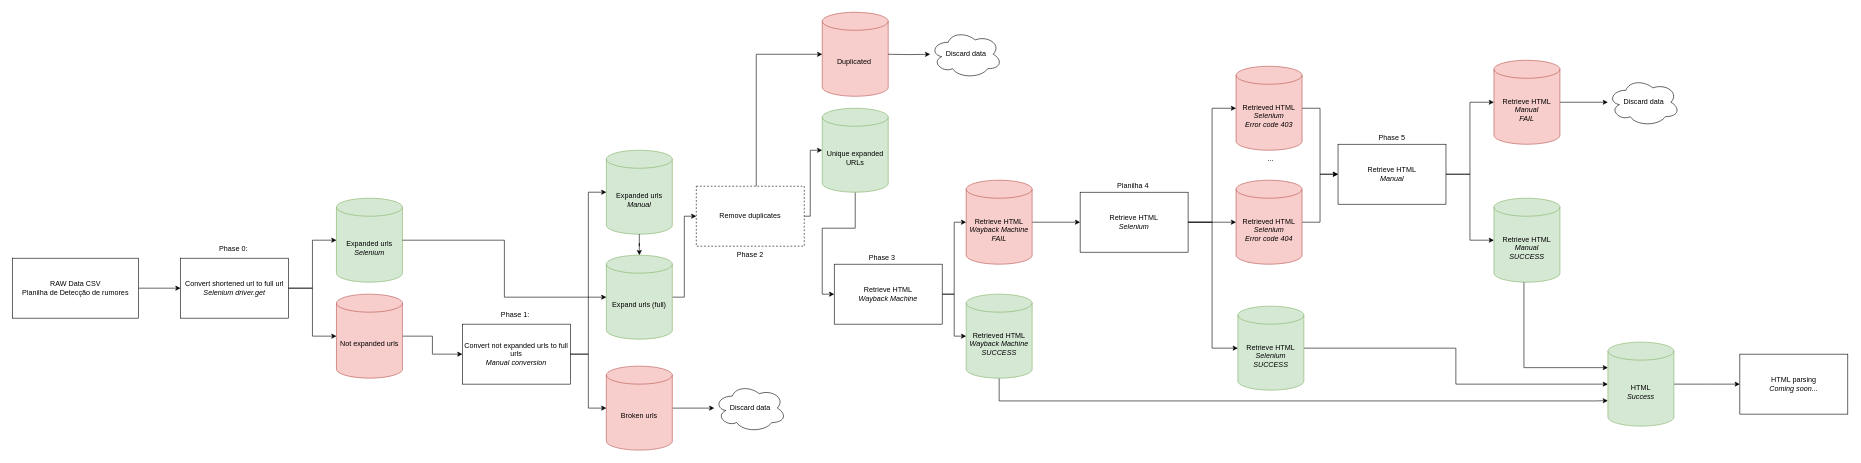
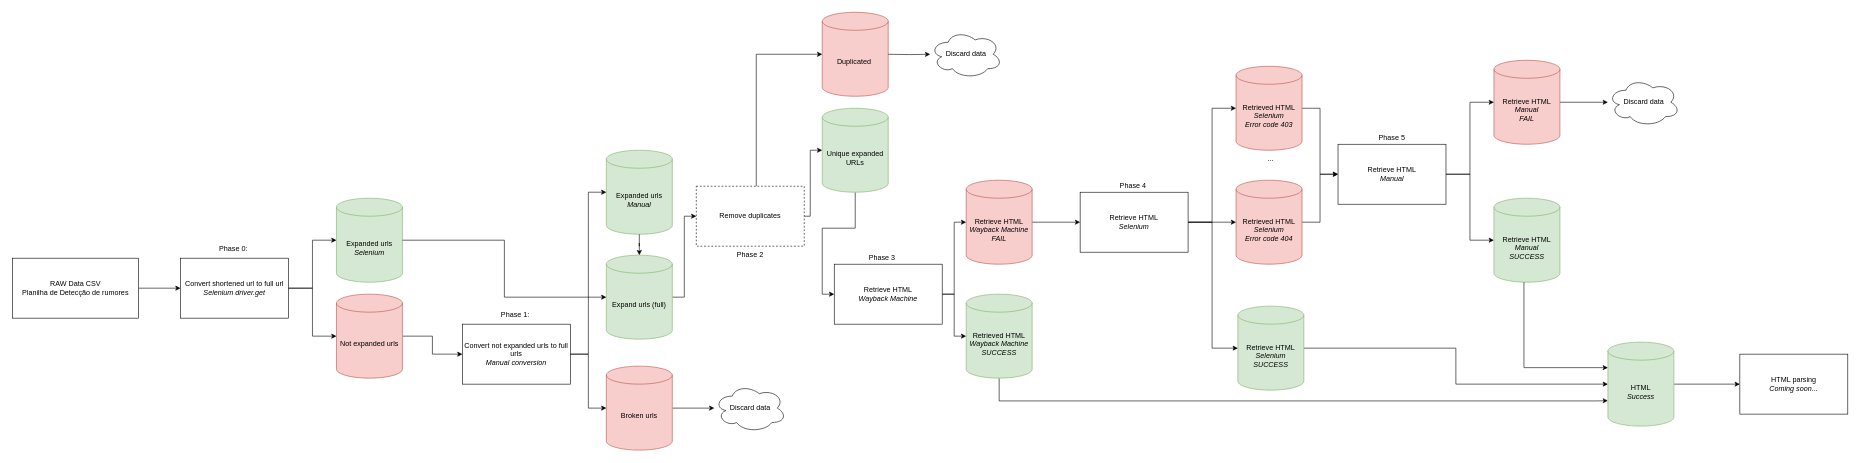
  <mxCell id="0" />
  <mxCell id="1" parent="0" />
  <mxCell id="2" style="edgeStyle=orthogonalEdgeStyle;rounded=0;orthogonalLoop=1;jettySize=auto;html=1;entryX=0;entryY=0.5;entryDx=0;entryDy=0;" edge="1" parent="1" source="3" target="4"><mxGeometry relative="1" as="geometry" /></mxCell>
  <mxCell id="3" value="RAW Data CSV&lt;div&gt;Planilha de Detecção de rumores&lt;/div&gt;" style="rounded=0;whiteSpace=wrap;html=1;" vertex="1" parent="1"><mxGeometry y="430" width="210" height="100" as="geometry" x="20" /></mxCell>
  <mxCell id="4" value="Convert shortened url to full url&lt;div&gt;&lt;i&gt;Selenium driver.get&lt;/i&gt;&lt;/div&gt;" style="rounded=0;whiteSpace=wrap;html=1;" vertex="1" parent="1"><mxGeometry x="300" y="430" width="180" height="100" as="geometry" /></mxCell>
  <mxCell id="5" value="Phase 0:&amp;nbsp;" style="text;html=1;align=center;verticalAlign=middle;whiteSpace=wrap;rounded=0;" vertex="1" parent="1"><mxGeometry x="300" y="400" width="180" height="30" as="geometry" /></mxCell>
  <mxCell id="6" value="Expanded urls&lt;div&gt;&lt;i&gt;Selenium&lt;/i&gt;&lt;/div&gt;" style="shape=cylinder3;whiteSpace=wrap;html=1;boundedLbl=1;backgroundOutline=1;size=15;fillColor=#d5e8d4;strokeColor=#82b366;" vertex="1" parent="1"><mxGeometry x="560" y="330" width="110" height="140" as="geometry" /></mxCell>
  <mxCell id="7" style="edgeStyle=orthogonalEdgeStyle;rounded=0;orthogonalLoop=1;jettySize=auto;html=1;" edge="1" parent="1" source="8" target="11"><mxGeometry relative="1" as="geometry" /></mxCell>
  <mxCell id="8" value="Not expanded urls" style="shape=cylinder3;whiteSpace=wrap;html=1;boundedLbl=1;backgroundOutline=1;size=15;fillColor=#f8cecc;strokeColor=#b85450;" vertex="1" parent="1"><mxGeometry x="560" y="490" width="110" height="140" as="geometry" /></mxCell>
  <mxCell id="9" style="edgeStyle=orthogonalEdgeStyle;rounded=0;orthogonalLoop=1;jettySize=auto;html=1;entryX=0;entryY=0.5;entryDx=0;entryDy=0;entryPerimeter=0;" edge="1" parent="1" source="4" target="6"><mxGeometry relative="1" as="geometry" /></mxCell>
  <mxCell id="10" style="edgeStyle=orthogonalEdgeStyle;rounded=0;orthogonalLoop=1;jettySize=auto;html=1;entryX=0;entryY=0.5;entryDx=0;entryDy=0;entryPerimeter=0;" edge="1" parent="1" source="4" target="8"><mxGeometry relative="1" as="geometry" /></mxCell>
  <mxCell id="11" value="Convert not expanded urls to full urls&lt;div&gt;&lt;i&gt;Manual conversion&lt;/i&gt;&lt;/div&gt;" style="rounded=0;whiteSpace=wrap;html=1;" vertex="1" parent="1"><mxGeometry x="770" y="540" width="180" height="100" as="geometry" /></mxCell>
  <mxCell id="12" value="Phase 1:&amp;nbsp;" style="text;html=1;align=center;verticalAlign=middle;whiteSpace=wrap;rounded=0;" vertex="1" parent="1"><mxGeometry x="770" y="510" width="180" height="30" as="geometry" /></mxCell>
  <mxCell id="13" style="edgeStyle=orthogonalEdgeStyle;rounded=0;orthogonalLoop=1;jettySize=auto;html=1;" edge="1" parent="1" source="14" target="16"><mxGeometry relative="1" as="geometry"><mxPoint x="1220" y="420" as="targetPoint" /></mxGeometry></mxCell>
  <mxCell id="14" value="Broken urls" style="shape=cylinder3;whiteSpace=wrap;html=1;boundedLbl=1;backgroundOutline=1;size=15;fillColor=#f8cecc;strokeColor=#b85450;" vertex="1" parent="1"><mxGeometry x="1010" y="610" width="110" height="140" as="geometry" /></mxCell>
  <mxCell id="15" style="edgeStyle=orthogonalEdgeStyle;rounded=0;orthogonalLoop=1;jettySize=auto;html=1;entryX=0;entryY=0.5;entryDx=0;entryDy=0;entryPerimeter=0;" edge="1" parent="1" source="11" target="14"><mxGeometry relative="1" as="geometry" /></mxCell>
  <mxCell id="16" value="Discard data" style="ellipse;shape=cloud;whiteSpace=wrap;html=1;" vertex="1" parent="1"><mxGeometry x="1190" y="640" width="120" height="80" as="geometry" /></mxCell>
  <mxCell id="17" value="Expanded urls&lt;div&gt;&lt;i&gt;Manual&lt;/i&gt;&lt;/div&gt;" style="shape=cylinder3;whiteSpace=wrap;html=1;boundedLbl=1;backgroundOutline=1;size=15;fillColor=#d5e8d4;strokeColor=#82b366;" vertex="1" parent="1"><mxGeometry x="1010" y="250" width="110" height="140" as="geometry" /></mxCell>
  <mxCell id="18" style="edgeStyle=orthogonalEdgeStyle;rounded=0;orthogonalLoop=1;jettySize=auto;html=1;entryX=0;entryY=0.5;entryDx=0;entryDy=0;" edge="1" parent="1" source="19" target="55"><mxGeometry relative="1" as="geometry" /></mxCell>
  <mxCell id="19" value="Expand urls (full)" style="shape=cylinder3;whiteSpace=wrap;html=1;boundedLbl=1;backgroundOutline=1;size=15;fillColor=#d5e8d4;strokeColor=#82b366;" vertex="1" parent="1"><mxGeometry x="1010" y="425" width="110" height="140" as="geometry" /></mxCell>
  <mxCell id="20" style="edgeStyle=orthogonalEdgeStyle;rounded=0;orthogonalLoop=1;jettySize=auto;html=1;entryX=0.5;entryY=0;entryDx=0;entryDy=0;entryPerimeter=0;" edge="1" parent="1" source="17" target="19"><mxGeometry relative="1" as="geometry" /></mxCell>
  <mxCell id="21" style="edgeStyle=orthogonalEdgeStyle;rounded=0;orthogonalLoop=1;jettySize=auto;html=1;entryX=0;entryY=0.5;entryDx=0;entryDy=0;entryPerimeter=0;" edge="1" parent="1" source="6" target="19"><mxGeometry relative="1" as="geometry" /></mxCell>
  <mxCell id="22" style="edgeStyle=orthogonalEdgeStyle;rounded=0;orthogonalLoop=1;jettySize=auto;html=1;entryX=0;entryY=0.5;entryDx=0;entryDy=0;entryPerimeter=0;" edge="1" parent="1" source="11" target="17"><mxGeometry relative="1" as="geometry" /></mxCell>
  <mxCell id="23" style="edgeStyle=orthogonalEdgeStyle;rounded=0;orthogonalLoop=1;jettySize=auto;html=1;" edge="1" parent="1" source="25" target="30"><mxGeometry relative="1" as="geometry" /></mxCell>
  <mxCell id="24" style="edgeStyle=orthogonalEdgeStyle;rounded=0;orthogonalLoop=1;jettySize=auto;html=1;" edge="1" parent="1" source="25" target="28"><mxGeometry relative="1" as="geometry" /></mxCell>
  <mxCell id="25" value="Retrieve HTML&lt;div&gt;&lt;i&gt;Wayback Machine&lt;/i&gt;&lt;/div&gt;" style="rounded=0;whiteSpace=wrap;html=1;" vertex="1" parent="1"><mxGeometry x="1390" y="440" width="180" height="100" as="geometry" /></mxCell>
  <mxCell id="26" value="Phase 3" style="text;html=1;align=center;verticalAlign=middle;whiteSpace=wrap;rounded=0;" vertex="1" parent="1"><mxGeometry x="1380" y="420" width="180" height="20" as="geometry" /></mxCell>
  <mxCell id="27" style="edgeStyle=orthogonalEdgeStyle;rounded=0;orthogonalLoop=1;jettySize=auto;html=1;" edge="1" parent="1" source="28" target="32"><mxGeometry relative="1" as="geometry" /></mxCell>
  <mxCell id="28" value="Retrieve HTML&lt;div&gt;&lt;i&gt;Wayback Machine&lt;/i&gt;&lt;/div&gt;&lt;div&gt;&lt;i&gt;FAIL&lt;/i&gt;&lt;/div&gt;" style="shape=cylinder3;whiteSpace=wrap;html=1;boundedLbl=1;backgroundOutline=1;size=15;fillColor=#f8cecc;strokeColor=#b85450;" vertex="1" parent="1"><mxGeometry x="1610" y="300" width="110" height="140" as="geometry" /></mxCell>
  <mxCell id="29" style="edgeStyle=orthogonalEdgeStyle;rounded=0;orthogonalLoop=1;jettySize=auto;html=1;entryX=0;entryY=0;entryDx=0;entryDy=97.5;entryPerimeter=0;" edge="1" parent="1" source="30" target="52"><mxGeometry relative="1" as="geometry"><Array as="points"><mxPoint x="1665" y="668" /><mxPoint x="2660" y="668" /></Array></mxGeometry></mxCell>
  <mxCell id="30" value="Retrieved HTML&lt;div&gt;&lt;i&gt;Wayback Machine&lt;/i&gt;&lt;/div&gt;&lt;div&gt;&lt;i&gt;SUCCESS&lt;/i&gt;&lt;/div&gt;" style="shape=cylinder3;whiteSpace=wrap;html=1;boundedLbl=1;backgroundOutline=1;size=15;fillColor=#d5e8d4;strokeColor=#82b366;" vertex="1" parent="1"><mxGeometry x="1610" y="490" width="110" height="140" as="geometry" /></mxCell>
  <mxCell id="31" style="edgeStyle=orthogonalEdgeStyle;rounded=0;orthogonalLoop=1;jettySize=auto;html=1;" edge="1" parent="1" source="32" target="36"><mxGeometry relative="1" as="geometry" /></mxCell>
  <mxCell id="32" value="Retrieve HTML&lt;div&gt;&lt;i&gt;Selenium&lt;/i&gt;&lt;/div&gt;" style="rounded=0;whiteSpace=wrap;html=1;" vertex="1" parent="1"><mxGeometry x="1800" y="320" width="180" height="100" as="geometry" /></mxCell>
  <mxCell id="33" style="edgeStyle=orthogonalEdgeStyle;rounded=0;orthogonalLoop=1;jettySize=auto;html=1;" edge="1" parent="1" source="34" target="41"><mxGeometry relative="1" as="geometry" /></mxCell>
  <mxCell id="34" value="Retrieved HTML&lt;div&gt;&lt;i&gt;Selenium&lt;/i&gt;&lt;br&gt;&lt;div&gt;&lt;i&gt;Error code 403&lt;/i&gt;&lt;/div&gt;&lt;/div&gt;" style="shape=cylinder3;whiteSpace=wrap;html=1;boundedLbl=1;backgroundOutline=1;size=15;fillColor=#f8cecc;strokeColor=#b85450;" vertex="1" parent="1"><mxGeometry x="2060" y="110" width="110" height="140" as="geometry" /></mxCell>
  <mxCell id="35" style="edgeStyle=orthogonalEdgeStyle;rounded=0;orthogonalLoop=1;jettySize=auto;html=1;" edge="1" parent="1" source="36" target="41"><mxGeometry relative="1" as="geometry" /></mxCell>
  <mxCell id="36" value="Retrieved HTML&lt;div&gt;&lt;i&gt;Selenium&lt;/i&gt;&lt;br&gt;&lt;div&gt;&lt;i&gt;Error code 404&lt;/i&gt;&lt;/div&gt;&lt;/div&gt;" style="shape=cylinder3;whiteSpace=wrap;html=1;boundedLbl=1;backgroundOutline=1;size=15;fillColor=#f8cecc;strokeColor=#b85450;" vertex="1" parent="1"><mxGeometry x="2060" y="300" width="110" height="140" as="geometry" /></mxCell>
  <mxCell id="37" value="..." style="text;html=1;align=center;verticalAlign=middle;whiteSpace=wrap;rounded=0;" vertex="1" parent="1"><mxGeometry x="2088" y="250" width="60" height="30" as="geometry" /></mxCell>
- <mxCell id="38" value="Planilha 4&amp;nbsp;" style="text;html=1;align=center;verticalAlign=middle;whiteSpace=wrap;rounded=0;" vertex="1" parent="1"><mxGeometry x="1800" y="300" width="180" height="20" as="geometry" /></mxCell>
+ <mxCell id="38" value="Phase 4&amp;nbsp;" style="text;html=1;align=center;verticalAlign=middle;whiteSpace=wrap;rounded=0;" vertex="1" parent="1"><mxGeometry x="1800" y="300" width="180" height="20" as="geometry" /></mxCell>
  <mxCell id="39" style="edgeStyle=orthogonalEdgeStyle;rounded=0;orthogonalLoop=1;jettySize=auto;html=1;entryX=0;entryY=0.5;entryDx=0;entryDy=0;entryPerimeter=0;" edge="1" parent="1" source="32" target="34"><mxGeometry relative="1" as="geometry" /></mxCell>
  <mxCell id="40" style="edgeStyle=orthogonalEdgeStyle;rounded=0;orthogonalLoop=1;jettySize=auto;html=1;" edge="1" parent="1" source="41" target="46"><mxGeometry relative="1" as="geometry" /></mxCell>
  <mxCell id="41" value="Retrieve HTML&lt;div&gt;&lt;i&gt;Manual&lt;/i&gt;&lt;/div&gt;" style="rounded=0;whiteSpace=wrap;html=1;" vertex="1" parent="1"><mxGeometry x="2230" width="180" height="100" as="geometry" y="240" /></mxCell>
  <mxCell id="42" style="edgeStyle=orthogonalEdgeStyle;rounded=0;orthogonalLoop=1;jettySize=auto;html=1;" edge="1" parent="1" source="43" target="45"><mxGeometry relative="1" as="geometry" /></mxCell>
  <mxCell id="43" value="Retrieve HTML&lt;div&gt;&lt;i&gt;Manual&lt;/i&gt;&lt;/div&gt;&lt;div&gt;&lt;i&gt;FAIL&lt;/i&gt;&lt;/div&gt;" style="shape=cylinder3;whiteSpace=wrap;html=1;boundedLbl=1;backgroundOutline=1;size=15;fillColor=#f8cecc;strokeColor=#b85450;" vertex="1" parent="1"><mxGeometry x="2490" y="100" width="110" height="140" as="geometry" /></mxCell>
  <mxCell id="44" style="edgeStyle=orthogonalEdgeStyle;rounded=0;orthogonalLoop=1;jettySize=auto;html=1;entryX=0;entryY=0.5;entryDx=0;entryDy=0;entryPerimeter=0;" edge="1" parent="1" source="41" target="43"><mxGeometry relative="1" as="geometry" /></mxCell>
  <mxCell id="45" value="Discard data" style="ellipse;shape=cloud;whiteSpace=wrap;html=1;" vertex="1" parent="1"><mxGeometry x="2680" y="130" width="120" height="80" as="geometry" /></mxCell>
  <mxCell id="46" value="Retrieve HTML&lt;div&gt;&lt;i&gt;Manual&lt;/i&gt;&lt;/div&gt;&lt;div&gt;&lt;i&gt;SUCCESS&lt;/i&gt;&lt;/div&gt;" style="shape=cylinder3;whiteSpace=wrap;html=1;boundedLbl=1;backgroundOutline=1;size=15;fillColor=#d5e8d4;strokeColor=#82b366;" vertex="1" parent="1"><mxGeometry x="2490" y="330" width="110" height="140" as="geometry" /></mxCell>
  <mxCell id="47" style="edgeStyle=orthogonalEdgeStyle;rounded=0;orthogonalLoop=1;jettySize=auto;html=1;" edge="1" parent="1" source="48" target="52"><mxGeometry relative="1" as="geometry" /></mxCell>
  <mxCell id="48" value="Retrieve HTML&lt;div&gt;&lt;i&gt;Selenium&lt;/i&gt;&lt;/div&gt;&lt;div&gt;&lt;i&gt;SUCCESS&lt;/i&gt;&lt;/div&gt;" style="shape=cylinder3;whiteSpace=wrap;html=1;boundedLbl=1;backgroundOutline=1;size=15;fillColor=#d5e8d4;strokeColor=#82b366;" vertex="1" parent="1"><mxGeometry x="2063" y="510" width="110" height="140" as="geometry" /></mxCell>
  <mxCell id="49" style="edgeStyle=orthogonalEdgeStyle;rounded=0;orthogonalLoop=1;jettySize=auto;html=1;entryX=0;entryY=0.5;entryDx=0;entryDy=0;entryPerimeter=0;" edge="1" parent="1" source="32" target="48"><mxGeometry relative="1" as="geometry"><Array as="points"><mxPoint x="2020" y="370" /><mxPoint x="2020" y="580" /></Array></mxGeometry></mxCell>
  <mxCell id="50" value="Phase 5" style="text;html=1;align=center;verticalAlign=middle;whiteSpace=wrap;rounded=0;" vertex="1" parent="1"><mxGeometry x="2230" y="220" width="180" height="20" as="geometry" /></mxCell>
  <mxCell id="51" style="edgeStyle=orthogonalEdgeStyle;rounded=0;orthogonalLoop=1;jettySize=auto;html=1;" edge="1" parent="1" source="52"><mxGeometry relative="1" as="geometry"><mxPoint x="2900" y="640" as="targetPoint" /></mxGeometry></mxCell>
  <mxCell id="52" value="HTML&lt;div&gt;&lt;i&gt;Success&lt;/i&gt;&lt;/div&gt;" style="shape=cylinder3;whiteSpace=wrap;html=1;boundedLbl=1;backgroundOutline=1;size=15;fillColor=#d5e8d4;strokeColor=#82b366;" vertex="1" parent="1"><mxGeometry x="2680" y="570" width="110" height="140" as="geometry" /></mxCell>
  <mxCell id="53" style="edgeStyle=orthogonalEdgeStyle;rounded=0;orthogonalLoop=1;jettySize=auto;html=1;entryX=0;entryY=0;entryDx=0;entryDy=42.5;entryPerimeter=0;" edge="1" parent="1" source="46" target="52"><mxGeometry relative="1" as="geometry"><Array as="points"><mxPoint x="2540" y="613" /></Array></mxGeometry></mxCell>
  <mxCell id="54" style="edgeStyle=orthogonalEdgeStyle;rounded=0;orthogonalLoop=1;jettySize=auto;html=1;" edge="1" parent="1" source="55" target="59"><mxGeometry relative="1" as="geometry"><Array as="points"><mxPoint x="1350" y="360" /><mxPoint x="1350" y="250" /></Array></mxGeometry></mxCell>
  <mxCell id="55" value="Remove duplicates" style="rounded=0;whiteSpace=wrap;html=1;dashed=1;" vertex="1" parent="1"><mxGeometry x="1160" y="310" width="180" height="100" as="geometry" /></mxCell>
  <mxCell id="56" value="Phase 2" style="text;html=1;align=center;verticalAlign=middle;whiteSpace=wrap;rounded=0;" vertex="1" parent="1"><mxGeometry x="1160" y="410" width="180" height="30" as="geometry" /></mxCell>
  <mxCell id="57" value="Duplicated&amp;nbsp;" style="shape=cylinder3;whiteSpace=wrap;html=1;boundedLbl=1;backgroundOutline=1;size=15;fillColor=#f8cecc;strokeColor=#b85450;" vertex="1" parent="1"><mxGeometry x="1370" y="20" width="110" height="140" as="geometry" /></mxCell>
  <mxCell id="58" style="edgeStyle=orthogonalEdgeStyle;rounded=0;orthogonalLoop=1;jettySize=auto;html=1;entryX=0;entryY=0.5;entryDx=0;entryDy=0;" edge="1" parent="1" source="59" target="25"><mxGeometry relative="1" as="geometry" /></mxCell>
  <mxCell id="59" value="Unique expanded URLs" style="shape=cylinder3;whiteSpace=wrap;html=1;boundedLbl=1;backgroundOutline=1;size=15;fillColor=#d5e8d4;strokeColor=#82b366;" vertex="1" parent="1"><mxGeometry x="1370" y="180" width="110" height="140" as="geometry" /></mxCell>
  <mxCell id="60" style="edgeStyle=orthogonalEdgeStyle;rounded=0;orthogonalLoop=1;jettySize=auto;html=1;entryX=0;entryY=0.5;entryDx=0;entryDy=0;entryPerimeter=0;" edge="1" parent="1" source="55" target="57"><mxGeometry relative="1" as="geometry"><Array as="points"><mxPoint x="1260" y="90" /></Array></mxGeometry></mxCell>
  <mxCell id="61" style="edgeStyle=orthogonalEdgeStyle;rounded=0;orthogonalLoop=1;jettySize=auto;html=1;" edge="1" parent="1" target="62"><mxGeometry relative="1" as="geometry"><mxPoint x="1580" y="-170" as="targetPoint" /><mxPoint x="1480" y="90" as="sourcePoint" /></mxGeometry></mxCell>
  <mxCell id="62" value="Discard data" style="ellipse;shape=cloud;whiteSpace=wrap;html=1;" vertex="1" parent="1"><mxGeometry x="1550" y="50" width="120" height="80" as="geometry" /></mxCell>
  <mxCell id="63" value="HTML parsing&lt;div&gt;&lt;i&gt;Coming soon...&lt;/i&gt;&lt;/div&gt;" style="rounded=0;whiteSpace=wrap;html=1;" vertex="1" parent="1"><mxGeometry x="2900" y="590" width="180" height="100" as="geometry" /></mxCell>
